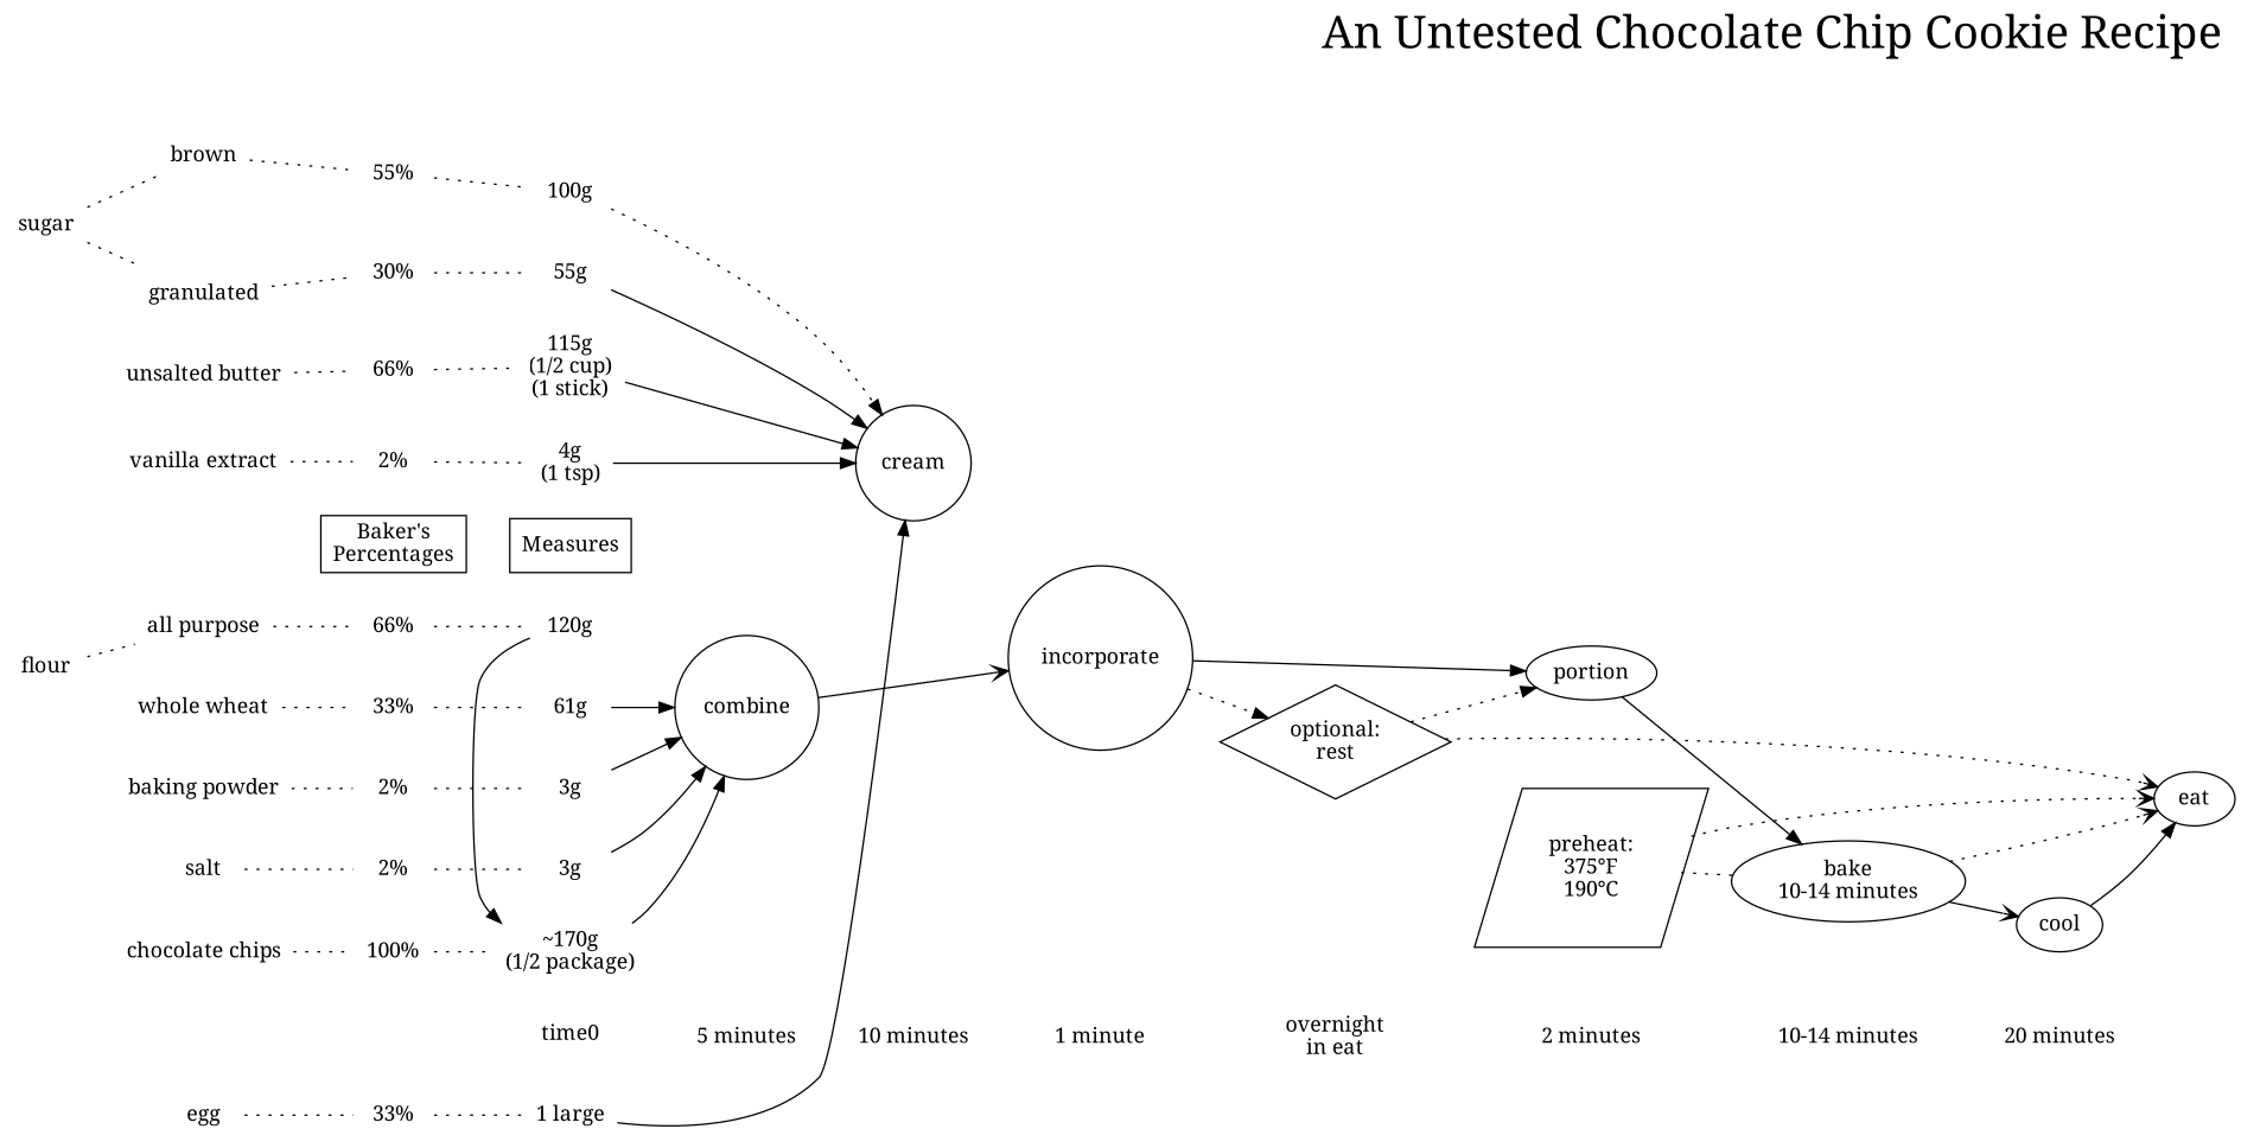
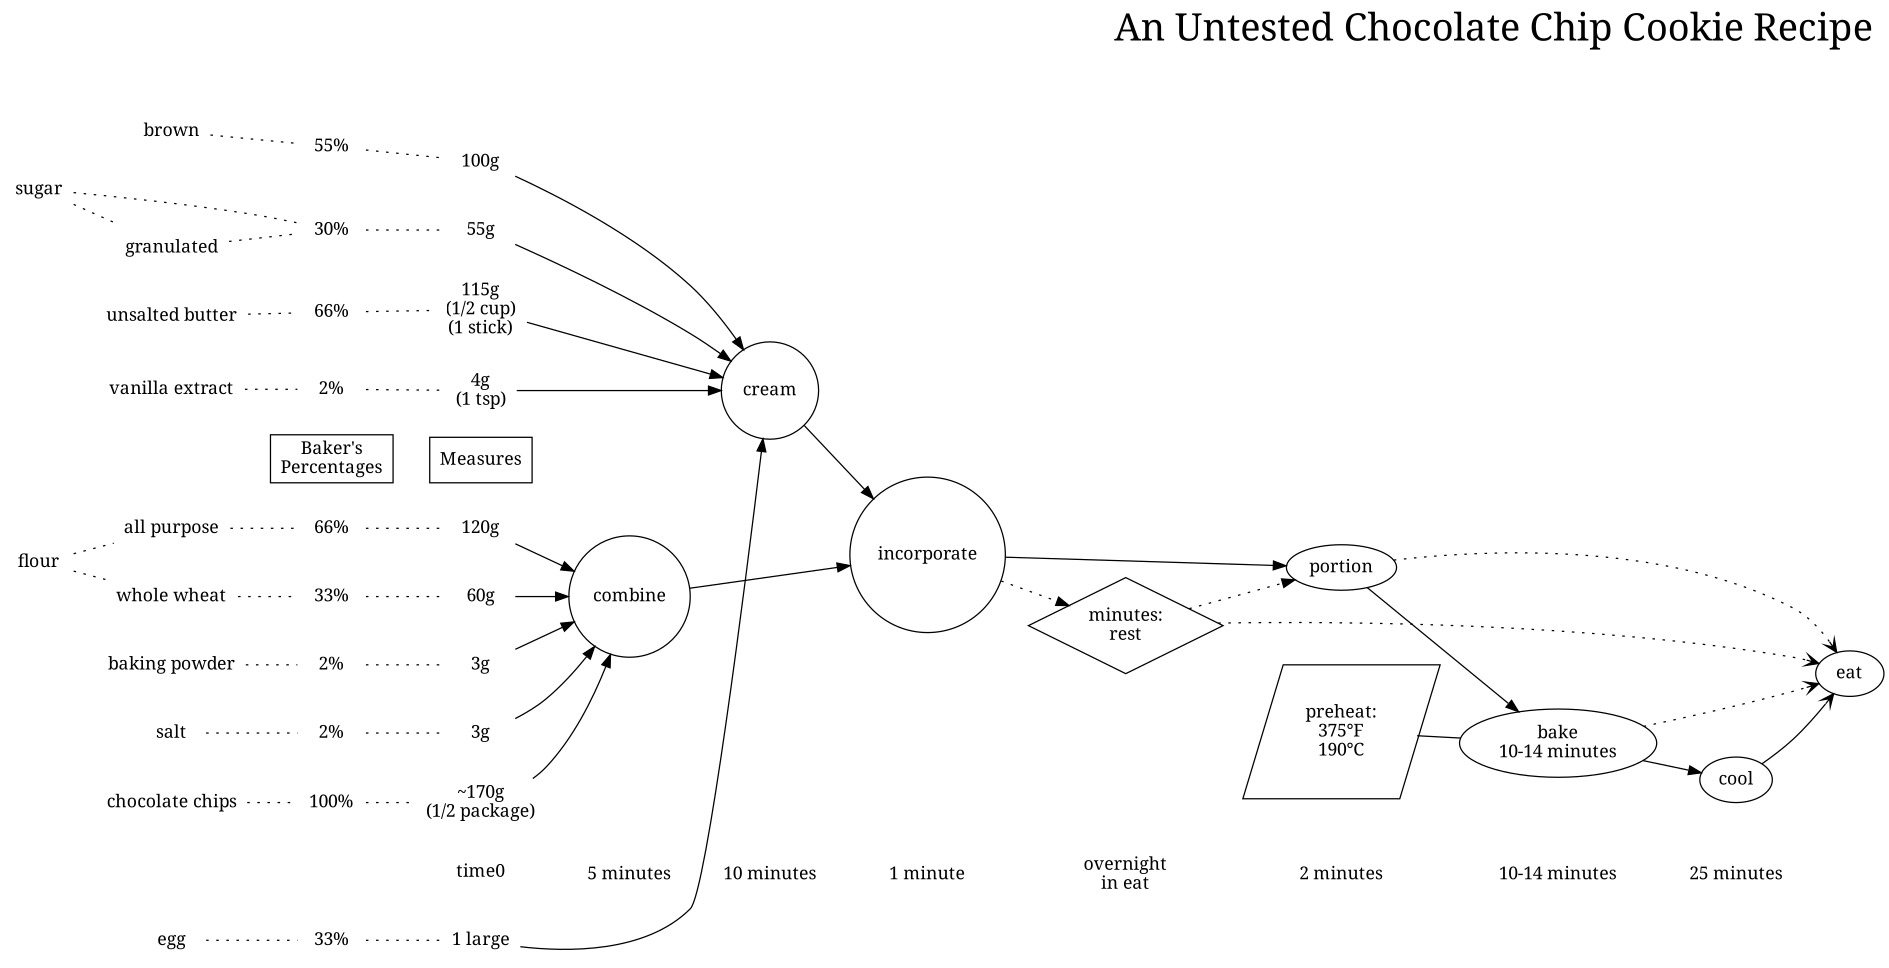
  digraph {
    fontname="Noto Serif"
    fontsize=30
    label="An Untested Chocolate Chip Cookie Recipe"
    labeljust=right
    labelloc=top
    mindist=0.25
    nodesep=0.25
    ordering=out
    rankdir=LR
    ranksep=0.25
    node [fontname="Noto Serif" shape=plaintext]
    edge [arrowhead=none fontname="Noto Serif" style=dotted]
    n1 [label="120g"]
-   n2 [label="61g"]
+   n2 [label="60g"]
    n3 [label="3g"]
    n4 [label="3g"]
    n5 [label="~170g\n(1/2 package)"]
    n6 [label="100g"]
    n7 [label="55g"]
    n8 [label="115g\n(1/2 cup)\n(1 stick)"]
    n9 [label="4g\n(1 tsp)"]
    n10 [label="1 large"]
    flour
    sugar
    n13 [label="66%"]
    n14 [label="Baker's\nPercentages" shape=rectangle]
    n15 [label=Measures shape=rectangle]
    time0 [shape=none]
    combine [shape=circle]
    n18 [label="5 minutes"]
    cream [shape=circle]
    n20 [label="all purpose"]
    n21 [label="whole wheat"]
    brown
    granulated
    incorporate [shape=circle]
    n25 [label="10 minutes"]
    n26 [label="33%"]
    portion [shape=""]
-   n28 [label="optional:\nrest" shape=diamond]
+   n28 [label="minutes:\nrest" shape=diamond]
    n29 [label="baking powder"]
    n30 [label="2%"]
    n31 [label="2%"]
    salt
    n33 [label="chocolate chips"]
    n34 [label="100%"]
    n35 [label="55%"]
    n36 [label="30%"]
    n37 [label="unsalted butter"]
    n38 [label="66%"]
    n39 [label="vanilla extract"]
    n40 [label="2%"]
    n41 [label="33%"]
    egg
    eat [shape=""]
    n44 [label="bake\n10-14 minutes" shape=""]
    cool [shape=""]
    n46 [label="preheat:\n375°F\n190°C" shape=parallelogram]
    n47 [label="1 minute"]
    n48 [label="overnight\nin eat"]
    n49 [label="2 minutes"]
    n50 [label="10-14 minutes"]
-   n51 [label="20 minutes"]
+   n51 [label="25 minutes"]
    subgraph sub_1 {
      rank=same
      n1
      n2
      n3
      n4
      n5
    }
    subgraph sub_2 {
      rank=same
      n6
      n7
      n8
      n9
      n10
    }
    subgraph sub_3 {
      rank=same
      n1
      n6
    }
    subgraph sub_4 {
      rank=same
      flour
      sugar
    }
    subgraph sub_5 {
      rank=same
      n13
      n14
    }
    subgraph sub_6 {
      rank=same
      n1
      n15
    }
    subgraph sub_7 {
      rank=same
      n10
      time0
    }
    subgraph sub_8 {
      rank=same
      combine
      n18
    }
    n1 -> n2 [style=invisible]
-   n1 -> n5 [arrowhead="" style=""]
+   n1 -> combine [arrowhead="" style=""]
    n2 -> n3 [style=invisible]
    n2 -> combine [arrowhead="" style=""]
    n3 -> n4 [style=invisible]
    n3 -> combine [arrowhead="" style=""]
    n4 -> n5 [style=invisible]
    n4 -> combine [arrowhead="" style=""]
    n5 -> combine [arrowhead="" style=""]
    n6 -> n7 [style=invisible]
-   n6 -> cream [arrowhead=""]
+   n6 -> cream [arrowhead="" style=""]
    n7 -> n8 [style=invisible]
    n7 -> cream [arrowhead="" style=""]
    n8 -> n9 [style=invisible]
    n8 -> cream [arrowhead="" style=""]
    n9 -> n10 [style=invisible]
    n9 -> cream [arrowhead="" style=""]
    n10 -> n18 [style=invisible]
    n10 -> cream [arrowhead="" style=""]
    flour -> sugar [constraint=false style=invisible]
    flour -> n20
-   sugar -> brown
+   flour -> n21
+   sugar -> n36
    sugar -> granulated
    n13 -> n1
    n14 -> n13 [style=invisible]
    n15 -> n1 [style=invisible]
    time0 -> n18 [style=invisible]
    combine -> cream [style=invisible]
-   combine -> incorporate [arrowhead=vee style=""]
+   combine -> incorporate [arrowhead="" style=""]
    n18 -> n25 [style=invisible]
+   cream -> incorporate [arrowhead="" style=""]
    n20 -> n13
    n21 -> n26
    brown -> n35
    granulated -> n36
    incorporate -> portion [arrowhead="" style=""]
    incorporate -> n28 [arrowhead=""]
    n25 -> n47 [style=invisible]
    n26 -> n2
-   n46 -> eat [arrowhead=vee]
+   portion -> eat [arrowhead=vee]
    portion -> n44 [arrowhead="" style=""]
    n28 -> portion [arrowhead=""]
    n28 -> eat [arrowhead=vee]
    n29 -> n30
    n30 -> n3
    n31 -> n4
    salt -> n31
    n33 -> n34
    n34 -> n5
    n35 -> n6
    n36 -> n7
    n37 -> n38
    n38 -> n8
    n39 -> n40
    n40 -> n9
    n41 -> n10
    egg -> n41
    n44 -> eat [arrowhead=vee]
-   n44 -> cool [arrowhead=vee style=""]
-   cool -> eat [arrowhead="" style=""]
-   n46 -> n44
+   n44 -> cool [arrowhead="" style=""]
+   cool -> eat [arrowhead=vee style=""]
+   n46 -> n44 [style=""]
    n47 -> n48 [style=invisible]
    n48 -> n49 [style=invisible]
    n49 -> n50 [style=invisible]
    n50 -> n51 [style=invisible]
  }
